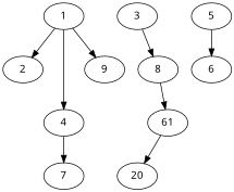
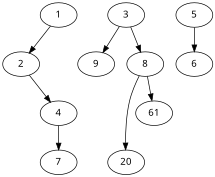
  strict digraph {
    fontname="Noto Sans"
    node [fontname="Noto Sans"]
    edge [fontname="Noto Sans"]
    1
    2
    4
    3
    8
    9
    7
    5
    6
    n10 [label=20]
    n11 [label=61]
    1 -> 2
-   1 -> 4
+   2 -> 4
    4 -> 7
    3 -> 8
-   1 -> 9
-   n11 -> n10
+   3 -> 9
+   8 -> n10
    8 -> n11
    5 -> 6
  }
